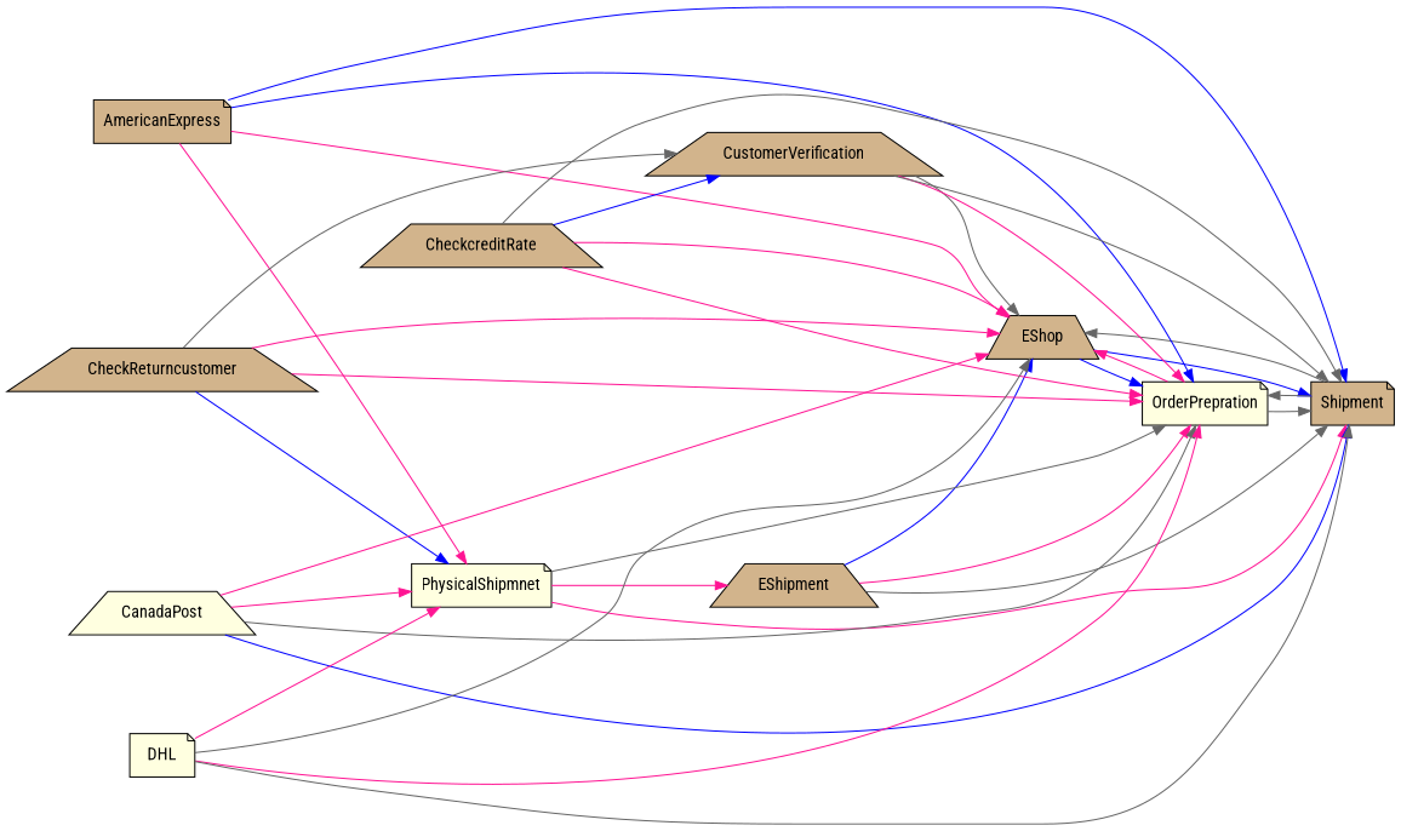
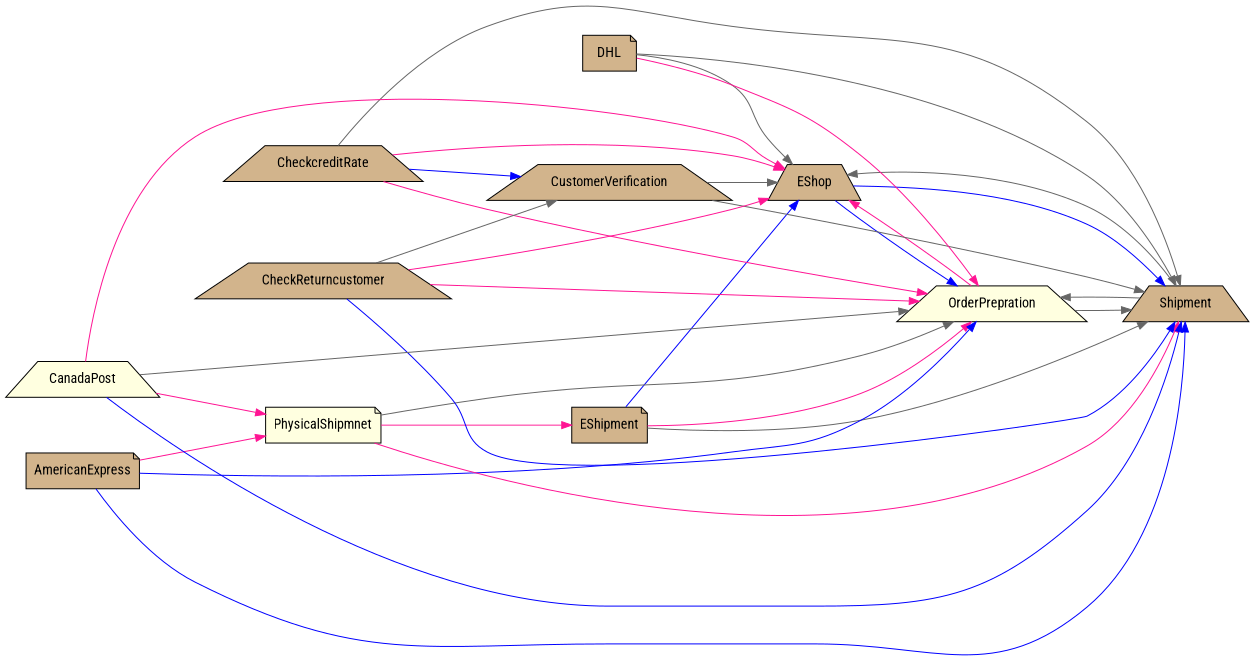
  digraph {
    fontname="Roboto Condensed"
    rankdir=LR
    node [fillcolor=tan fontname="Roboto Condensed" shape=trapezium style=filled]
    edge [arrowhead=normal color=deeppink fontname="Roboto Condensed"]
-   n1 [label=EShipment]
+   n1 [label=EShipment shape=note]
    n2 [label=EShop]
-   n3 [fillcolor=lightyellow label=OrderPrepration shape=note]
-   n4 [label=Shipment shape=note]
+   n3 [fillcolor=lightyellow label=OrderPrepration]
+   n4 [label=Shipment]
    n5 [label=AmericanExpress shape=note]
    n6 [fillcolor=lightyellow label=PhysicalShipmnet shape=note]
    n7 [label=CheckcreditRate]
    n8 [label=CustomerVerification]
    n9 [label=CheckReturncustomer]
    n10 [fillcolor=lightyellow label=CanadaPost]
-   n11 [fillcolor=lightyellow label=DHL shape=note]
+   n11 [label=DHL shape=note]
    n1 -> n2 [color=blue]
    n1 -> n3
    n1 -> n4 [color=gray40]
    n2 -> n3 [color=blue]
    n2 -> n4 [color=blue]
    n3 -> n2
    n3 -> n4 [color=gray40]
    n4 -> n2 [color=gray40]
    n4 -> n3 [color=gray40]
-   n5 -> n2
    n5 -> n3 [color=blue]
    n5 -> n4 [color=blue]
    n5 -> n6
    n6 -> n1
    n6 -> n3 [color=gray40]
    n6 -> n4
    n7 -> n2
    n7 -> n3
    n7 -> n4 [color=gray40]
    n7 -> n8 [color=blue]
    n8 -> n2 [color=gray40]
-   n8 -> n3
    n8 -> n4 [color=gray40]
    n9 -> n2
    n9 -> n3
-   n9 -> n6 [color=blue]
+   n9 -> n4 [color=blue]
    n9 -> n8 [color=gray40]
    n10 -> n2
    n10 -> n3 [color=gray40]
    n10 -> n4 [color=blue]
    n10 -> n6
    n11 -> n2 [color=gray40]
    n11 -> n3
    n11 -> n4 [color=gray40]
-   n11 -> n6
  }
